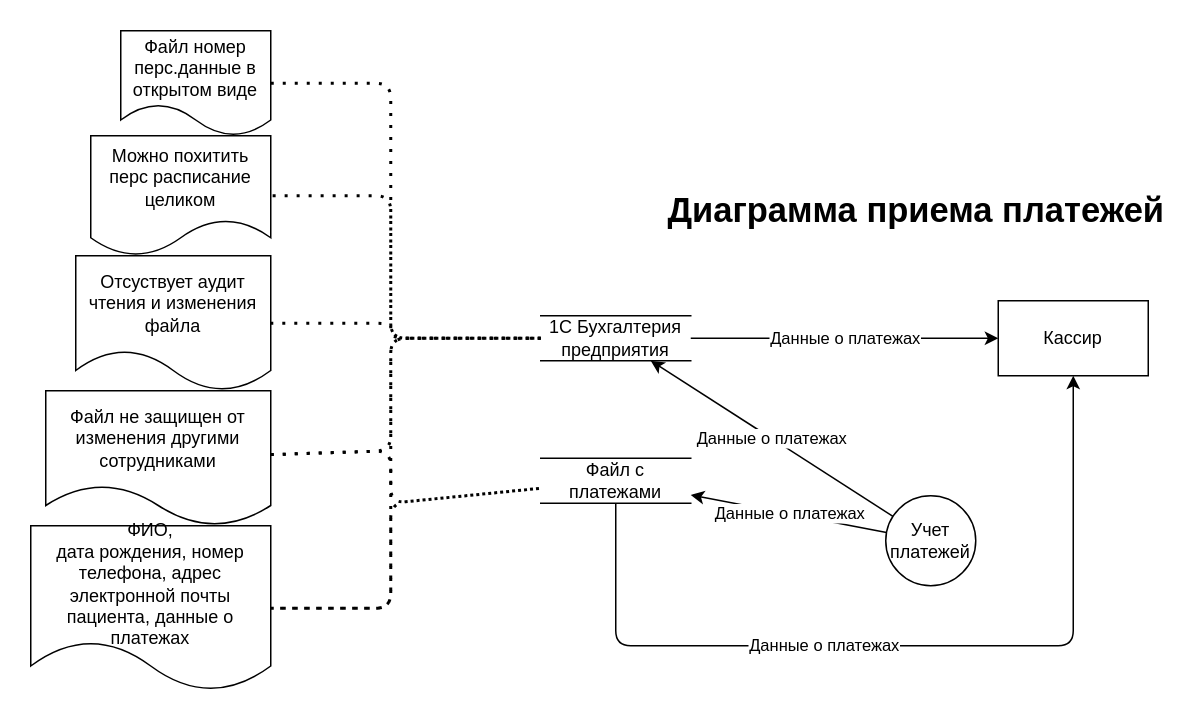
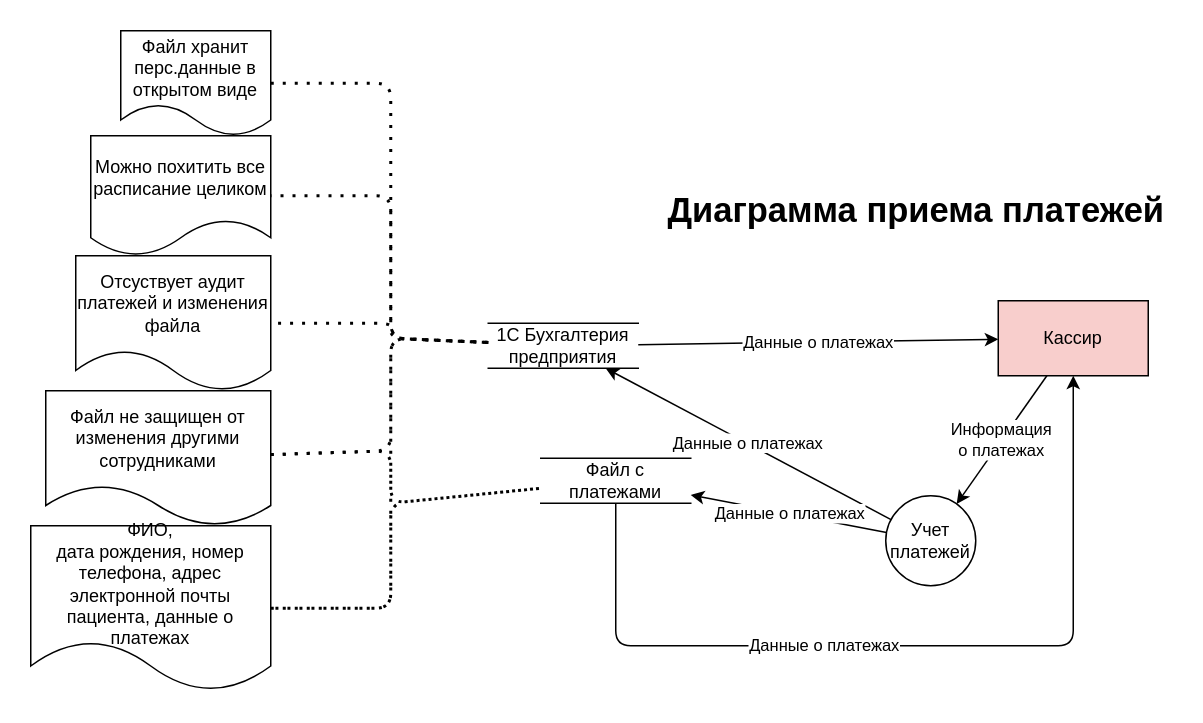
  <mxCell id="0" />
  <mxCell id="1" parent="0" />
  <mxCell id="2" value="Учет платежей" style="shape=ellipse;html=1;dashed=0;whiteSpace=wrap;aspect=fixed;perimeter=ellipsePerimeter;" parent="1" vertex="1"><mxGeometry x="590" y="330" width="60" height="60" as="geometry" /></mxCell>
  <mxCell id="3" value="Диаграмма приема платежей" style="text;html=1;align=center;verticalAlign=middle;resizable=0;points=[];autosize=1;strokeColor=none;fillColor=none;fontStyle=1;fontSize=23;" parent="1" vertex="1"><mxGeometry x="440" y="120" width="340" height="40" as="geometry" /></mxCell>
- <mxCell id="4" value="Кассир" style="html=1;dashed=0;whiteSpace=wrap;" parent="1" vertex="1"><mxGeometry x="665" y="200" width="100" height="50" as="geometry" /></mxCell>
- <mxCell id="6" value="1С Бухгалтерия предприятия" style="html=1;dashed=0;whiteSpace=wrap;shape=partialRectangle;right=0;left=0;" parent="1" vertex="1"><mxGeometry x="360" y="210" width="100" height="30" as="geometry" /></mxCell>
+ <mxCell id="4" value="Кассир" style="html=1;dashed=0;whiteSpace=wrap;fillColor=#f8cecc;" parent="1" vertex="1"><mxGeometry x="665" y="200" width="100" height="50" as="geometry" /></mxCell>
+ <mxCell id="5" value="Информация&lt;div&gt;о платежах&lt;/div&gt;" style="endArrow=classic;html=1;" parent="1" source="4" target="2" edge="1"><mxGeometry width="50" height="50" relative="1" as="geometry"><mxPoint x="1415" y="560" as="sourcePoint" /><mxPoint x="1465" y="510" as="targetPoint" /></mxGeometry></mxCell>
+ <mxCell id="6" value="1С Бухгалтерия предприятия" style="html=1;dashed=0;whiteSpace=wrap;shape=partialRectangle;right=0;left=0;" parent="1" vertex="1"><mxGeometry x="325" y="215" width="100" height="30" as="geometry" /></mxCell>
  <mxCell id="7" value="Данные о платежах" style="endArrow=classic;html=1;" parent="1" source="6" target="4" edge="1"><mxGeometry width="50" height="50" relative="1" as="geometry"><mxPoint x="570" y="420" as="sourcePoint" /><mxPoint x="620" y="370" as="targetPoint" /></mxGeometry></mxCell>
  <mxCell id="8" value="Файл не защищен от изменения другими сотрудниками" style="shape=document;whiteSpace=wrap;html=1;boundedLbl=1;dashed=0;flipH=1;" parent="1" vertex="1"><mxGeometry x="30" y="260" width="150" height="90" as="geometry" /></mxCell>
  <mxCell id="9" value="Данные о платежах" style="endArrow=classic;html=1;" parent="1" source="2" target="6" edge="1"><mxGeometry width="50" height="50" relative="1" as="geometry"><mxPoint x="1140" y="520" as="sourcePoint" /><mxPoint x="1190" y="470" as="targetPoint" /></mxGeometry></mxCell>
  <mxCell id="10" value="" style="endArrow=none;dashed=1;html=1;dashPattern=1 3;strokeWidth=2;" parent="1" source="8" target="6" edge="1"><mxGeometry width="50" height="50" relative="1" as="geometry"><mxPoint x="870" y="530" as="sourcePoint" /><mxPoint x="920" y="480" as="targetPoint" /><Array as="points"><mxPoint x="260" y="300" /><mxPoint x="260" y="225" /></Array></mxGeometry></mxCell>
- <mxCell id="11" value="Можно похитить перс расписание целиком" style="shape=document;whiteSpace=wrap;html=1;boundedLbl=1;" parent="1" vertex="1"><mxGeometry x="60" y="90" width="120" height="80" as="geometry" /></mxCell>
+ <mxCell id="11" value="Можно похитить все расписание целиком" style="shape=document;whiteSpace=wrap;html=1;boundedLbl=1;" parent="1" vertex="1"><mxGeometry x="60" y="90" width="120" height="80" as="geometry" /></mxCell>
  <mxCell id="12" value="" style="endArrow=none;dashed=1;html=1;dashPattern=1 3;strokeWidth=2;" parent="1" source="6" target="11" edge="1"><mxGeometry width="50" height="50" relative="1" as="geometry"><mxPoint x="870" y="540" as="sourcePoint" /><mxPoint x="920" y="490" as="targetPoint" /><Array as="points"><mxPoint x="260" y="225" /><mxPoint x="260" y="130" /></Array></mxGeometry></mxCell>
- <mxCell id="13" value="Отсуствует аудит чтения и изменения файла" style="shape=document;whiteSpace=wrap;html=1;boundedLbl=1;dashed=0;flipH=1;" parent="1" vertex="1"><mxGeometry x="50" y="170" width="130" height="90" as="geometry" /></mxCell>
+ <mxCell id="13" value="Отсуствует аудит платежей и изменения файла" style="shape=document;whiteSpace=wrap;html=1;boundedLbl=1;dashed=0;flipH=1;" parent="1" vertex="1"><mxGeometry x="50" y="170" width="130" height="90" as="geometry" /></mxCell>
  <mxCell id="14" value="" style="endArrow=none;dashed=1;html=1;dashPattern=1 3;strokeWidth=2;" parent="1" source="6" target="13" edge="1"><mxGeometry width="50" height="50" relative="1" as="geometry"><mxPoint x="860" y="440" as="sourcePoint" /><mxPoint x="910" y="390" as="targetPoint" /><Array as="points"><mxPoint x="260" y="225" /><mxPoint x="260" y="215" /></Array></mxGeometry></mxCell>
- <mxCell id="15" value="Файл номер перс.данные в открытом виде" style="shape=document;whiteSpace=wrap;html=1;boundedLbl=1;dashed=0;flipH=1;" parent="1" vertex="1"><mxGeometry x="80" y="20" width="100" height="70" as="geometry" /></mxCell>
+ <mxCell id="15" value="Файл хранит перс.данные в открытом виде" style="shape=document;whiteSpace=wrap;html=1;boundedLbl=1;dashed=0;flipH=1;" parent="1" vertex="1"><mxGeometry x="80" y="20" width="100" height="70" as="geometry" /></mxCell>
  <mxCell id="16" value="" style="endArrow=none;dashed=1;html=1;dashPattern=1 3;strokeWidth=2;" parent="1" source="15" target="6" edge="1"><mxGeometry width="50" height="50" relative="1" as="geometry"><mxPoint x="860" y="440" as="sourcePoint" /><mxPoint x="910" y="390" as="targetPoint" /><Array as="points"><mxPoint x="260" y="55" /><mxPoint x="260" y="225" /></Array></mxGeometry></mxCell>
  <mxCell id="17" value="ФИО,&lt;div&gt;дата рождения, номер телефона, адрес электронной почты пациента, данные о платежах&lt;/div&gt;" style="shape=document;whiteSpace=wrap;html=1;boundedLbl=1;dashed=0;flipH=1;" parent="1" vertex="1"><mxGeometry x="20" y="350" width="160" height="110" as="geometry" /></mxCell>
  <mxCell id="18" value="" style="endArrow=none;dashed=1;html=1;dashPattern=1 3;strokeWidth=2;" parent="1" source="6" target="17" edge="1"><mxGeometry width="50" height="50" relative="1" as="geometry"><mxPoint x="860" y="440" as="sourcePoint" /><mxPoint x="910" y="390" as="targetPoint" /><Array as="points"><mxPoint x="260" y="225" /><mxPoint x="260" y="405" /></Array></mxGeometry></mxCell>
  <mxCell id="19" value="Файл с платежами" style="html=1;dashed=0;whiteSpace=wrap;shape=partialRectangle;right=0;left=0;" parent="1" vertex="1"><mxGeometry x="360" y="305" width="100" height="30" as="geometry" /></mxCell>
  <mxCell id="20" value="Данные о платежах" style="endArrow=classic;html=1;" parent="1" source="2" target="19" edge="1"><mxGeometry width="50" height="50" relative="1" as="geometry"><mxPoint x="260" y="450" as="sourcePoint" /><mxPoint x="310" y="400" as="targetPoint" /></mxGeometry></mxCell>
  <mxCell id="21" value="" style="endArrow=none;dashed=1;html=1;dashPattern=1 3;strokeWidth=2;" parent="1" source="8" target="19" edge="1"><mxGeometry width="50" height="50" relative="1" as="geometry"><mxPoint x="260" y="450" as="sourcePoint" /><mxPoint x="310" y="400" as="targetPoint" /><Array as="points"><mxPoint x="260" y="300" /><mxPoint x="260" y="335" /></Array></mxGeometry></mxCell>
  <mxCell id="22" value="" style="endArrow=none;dashed=1;html=1;dashPattern=1 3;strokeWidth=2;" parent="1" source="17" target="19" edge="1"><mxGeometry width="50" height="50" relative="1" as="geometry"><mxPoint x="260" y="450" as="sourcePoint" /><mxPoint x="310" y="400" as="targetPoint" /><Array as="points"><mxPoint x="260" y="405" /><mxPoint x="260" y="335" /></Array></mxGeometry></mxCell>
  <mxCell id="23" value="Данные о платежах" style="endArrow=classic;html=1;" parent="1" source="19" target="4" edge="1"><mxGeometry x="-0.193" width="50" height="50" relative="1" as="geometry"><mxPoint x="260" y="450" as="sourcePoint" /><mxPoint x="310" y="400" as="targetPoint" /><Array as="points"><mxPoint x="410" y="430" /><mxPoint x="715" y="430" /></Array><mxPoint as="offset" /></mxGeometry></mxCell>
